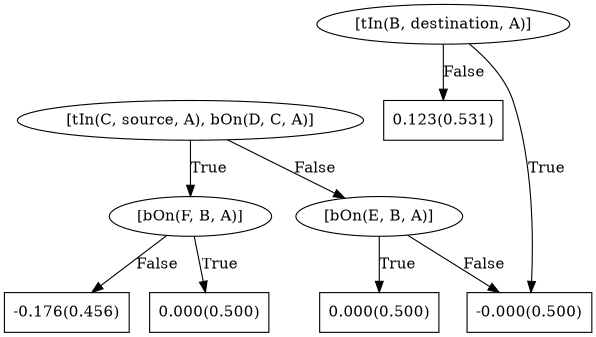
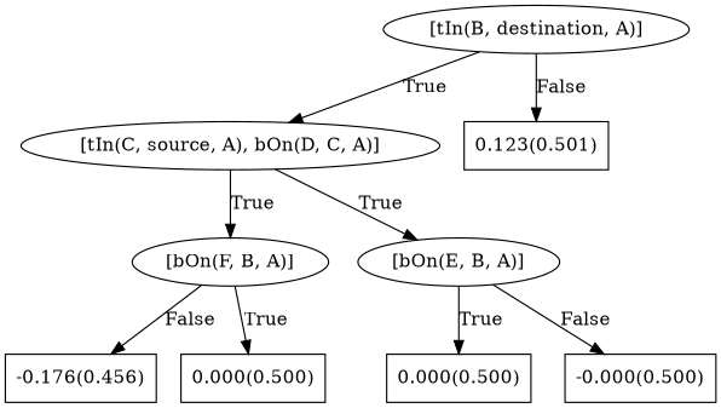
  digraph {
    node [shape=box]
    n1 [label="[tIn(B, destination, A)]" shape=""]
    n2 [label="[tIn(C, source, A), bOn(D, C, A)]" shape=""]
-   n3 [label="0.123(0.531)"]
+   n3 [label="0.123(0.501)"]
    n4 [label="[bOn(E, B, A)]" shape=""]
    n5 [label="[bOn(F, B, A)]" shape=""]
    n6 [label="0.000(0.500)"]
    n7 [label="-0.000(0.500)"]
    n8 [label="0.000(0.500)"]
    n9 [label="-0.176(0.456)"]
-   n1 -> n7 [label=True]
+   n1 -> n2 [label=True]
    n1 -> n3 [label=False]
-   n2 -> n4 [label=False]
+   n2 -> n4 [label=True]
    n2 -> n5 [label=True]
    n4 -> n6 [label=True]
    n4 -> n7 [label=False]
    n5 -> n8 [label=True]
    n5 -> n9 [label=False]
  }
